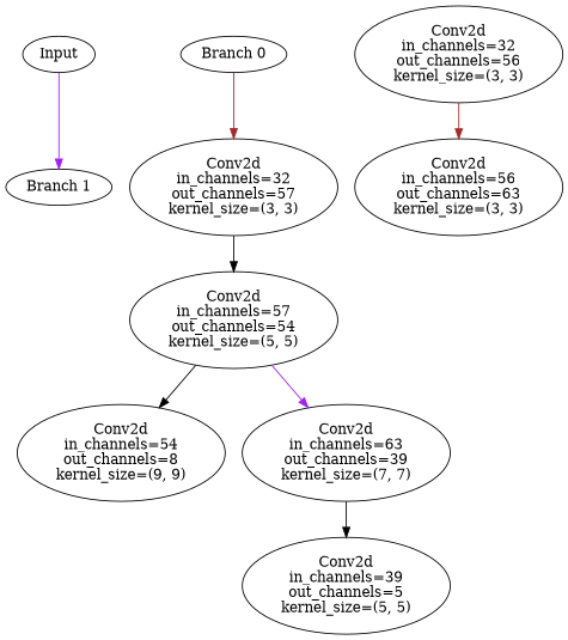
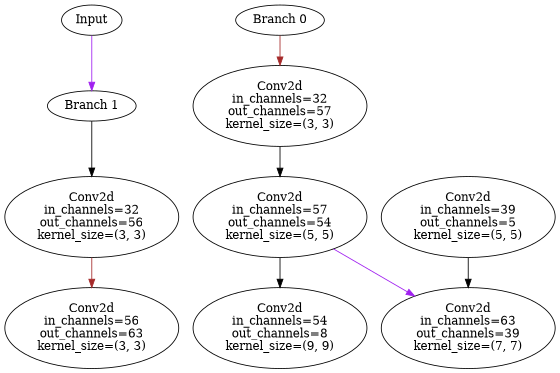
  digraph {
    fontname="DejaVu Serif"
    node [fontname="DejaVu Serif"]
    edge [color=black fontname="DejaVu Serif"]
    n1 [label=Input]
    n2 [label="Branch 1"]
    n3 [label="Branch 0"]
    n4 [label="Conv2d\nin_channels=32\nout_channels=57\nkernel_size=(3, 3)"]
    n5 [label="Conv2d\nin_channels=32\nout_channels=56\nkernel_size=(3, 3)"]
    n6 [label="Conv2d\nin_channels=57\nout_channels=54\nkernel_size=(5, 5)"]
    n7 [label="Conv2d\nin_channels=54\nout_channels=8\nkernel_size=(9, 9)"]
    n8 [label="Conv2d\nin_channels=63\nout_channels=39\nkernel_size=(7, 7)"]
    n9 [label="Conv2d\nin_channels=56\nout_channels=63\nkernel_size=(3, 3)"]
    n10 [label="Conv2d\nin_channels=39\nout_channels=5\nkernel_size=(5, 5)"]
    n1 -> n2 [color=purple]
+   n2 -> n5
    n3 -> n4 [color=brown]
    n4 -> n6
    n5 -> n9 [color=brown]
    n6 -> n7
    n6 -> n8 [color=purple]
-   n8 -> n10
+   n10 -> n8
  }
